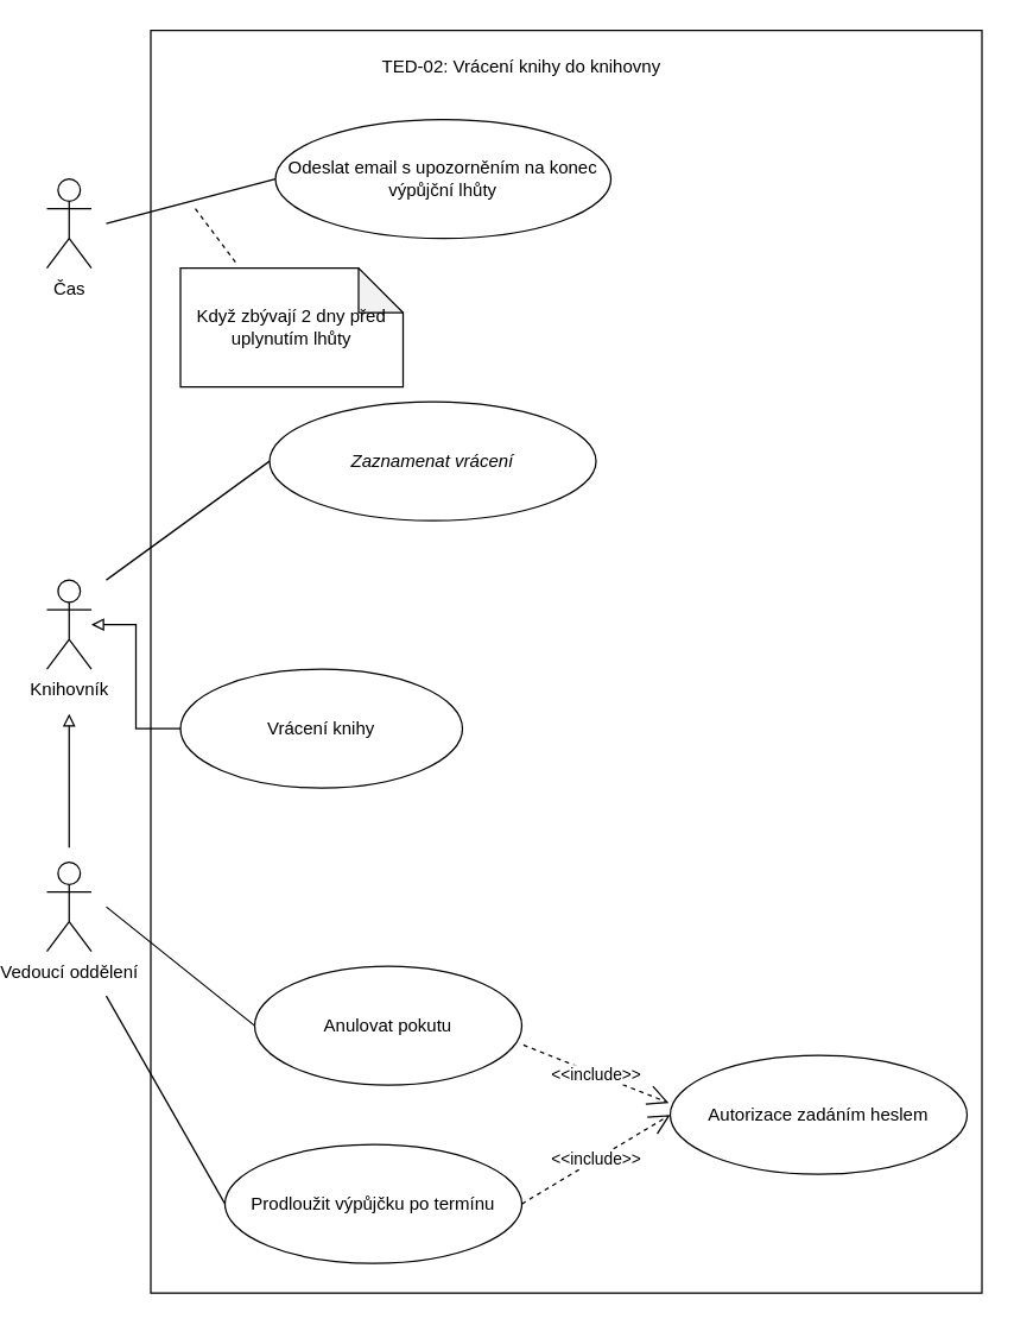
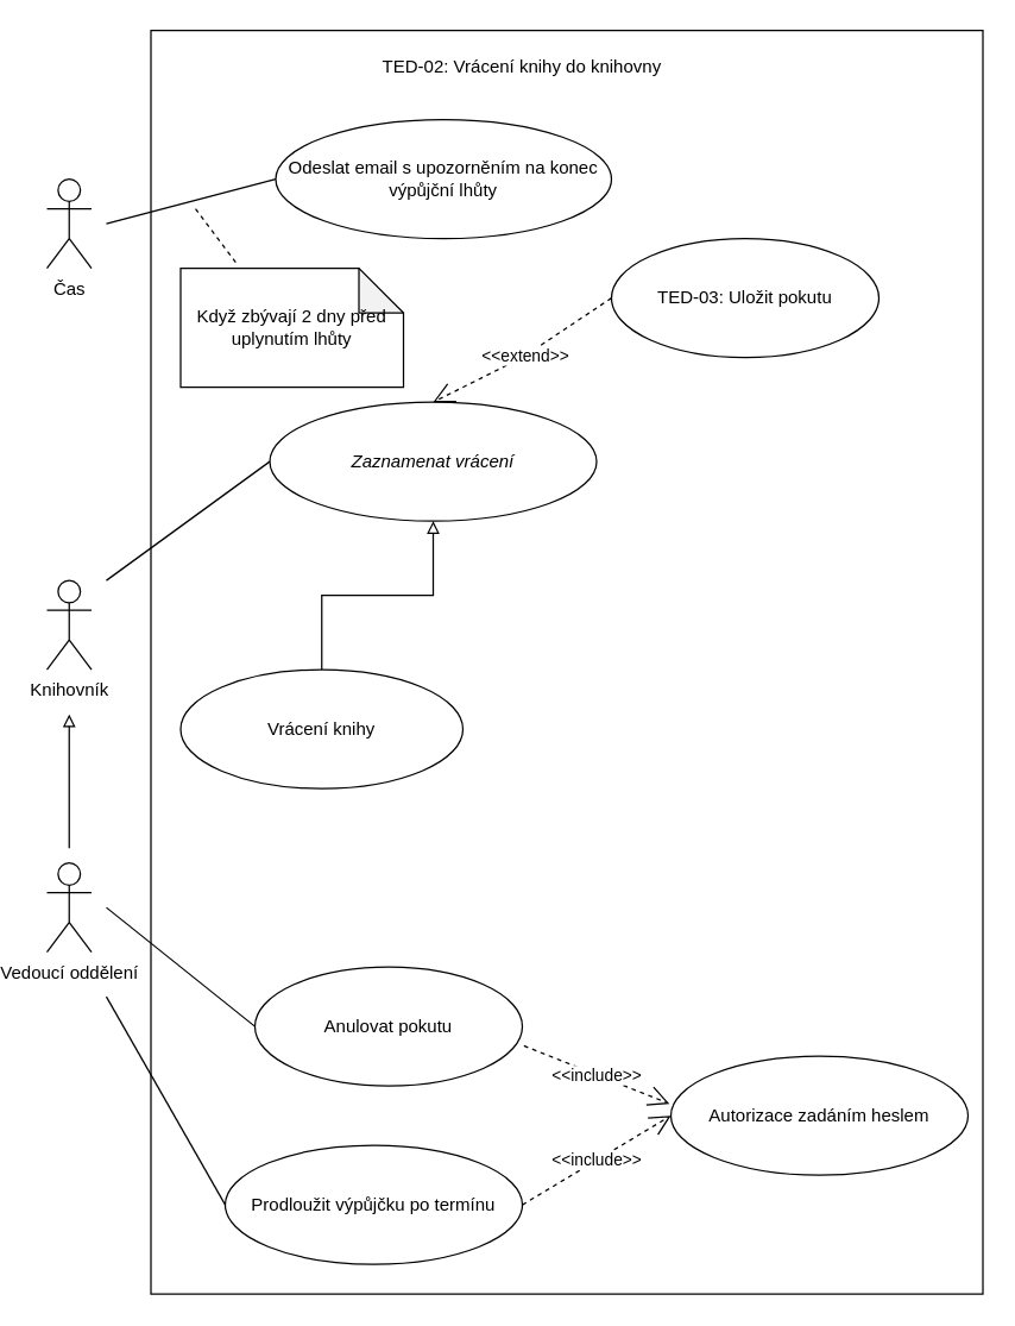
  <mxCell id="0" />
  <mxCell id="1" parent="0" />
  <mxCell id="2" value="Knihovník" style="shape=umlActor;verticalLabelPosition=bottom;verticalAlign=top;html=1;outlineConnect=0;" parent="1" vertex="1"><mxGeometry x="20" y="390" width="30" height="60" as="geometry" /></mxCell>
  <mxCell id="3" value="Zaznamenat vrácení" style="ellipse;whiteSpace=wrap;html=1;fontStyle=2" parent="1" vertex="1"><mxGeometry x="170" y="270" width="220" height="80" as="geometry" /></mxCell>
- <mxCell id="4" value="" style="edgeStyle=orthogonalEdgeStyle;rounded=0;orthogonalLoop=1;jettySize=auto;html=1;endArrow=block;endFill=0;" parent="1" source="5" target="2" edge="1"><mxGeometry relative="1" as="geometry" /></mxCell>
+ <mxCell id="4" value="" style="edgeStyle=orthogonalEdgeStyle;rounded=0;orthogonalLoop=1;jettySize=auto;html=1;endArrow=block;endFill=0;" parent="1" source="5" target="3" edge="1"><mxGeometry relative="1" as="geometry" /></mxCell>
  <mxCell id="5" value="Vrácení knihy" style="ellipse;whiteSpace=wrap;html=1;" parent="1" vertex="1"><mxGeometry x="110" y="450" width="190" height="80" as="geometry" /></mxCell>
  <mxCell id="6" value="" style="endArrow=none;html=1;rounded=0;entryX=0;entryY=0.5;entryDx=0;entryDy=0;" parent="1" target="3" edge="1"><mxGeometry width="50" height="50" relative="1" as="geometry"><mxPoint x="60" y="390" as="sourcePoint" /><mxPoint x="330" y="390" as="targetPoint" /></mxGeometry></mxCell>
+ <mxCell id="7" value="TED-03: Uložit pokutu" style="ellipse;whiteSpace=wrap;html=1;" parent="1" vertex="1"><mxGeometry x="400" y="160" width="180" height="80" as="geometry" /></mxCell>
+ <mxCell id="8" value="&amp;lt;&amp;lt;extend&amp;gt;&amp;gt;" style="endArrow=open;endSize=12;dashed=1;html=1;rounded=0;entryX=0.5;entryY=0;entryDx=0;entryDy=0;exitX=0;exitY=0.5;exitDx=0;exitDy=0;" parent="1" source="7" target="3" edge="1"><mxGeometry width="160" relative="1" as="geometry"><mxPoint x="220" y="420" as="sourcePoint" /><mxPoint x="380" y="420" as="targetPoint" /><Array as="points"><mxPoint x="340" y="240" /></Array></mxGeometry></mxCell>
  <mxCell id="9" style="edgeStyle=orthogonalEdgeStyle;rounded=0;orthogonalLoop=1;jettySize=auto;html=1;endArrow=block;endFill=0;" parent="1" edge="1"><mxGeometry relative="1" as="geometry"><mxPoint x="35" y="480" as="targetPoint" /><mxPoint x="35" y="570" as="sourcePoint" /><Array as="points"><mxPoint x="35" y="570" /></Array></mxGeometry></mxCell>
  <mxCell id="10" value="Vedoucí oddělení" style="shape=umlActor;verticalLabelPosition=bottom;verticalAlign=top;html=1;" parent="1" vertex="1"><mxGeometry x="20" y="580" width="30" height="60" as="geometry" /></mxCell>
  <mxCell id="11" value="Anulovat pokutu" style="ellipse;whiteSpace=wrap;html=1;" parent="1" vertex="1"><mxGeometry x="160" y="650" width="180" height="80" as="geometry" /></mxCell>
  <mxCell id="12" value="" style="endArrow=none;html=1;rounded=0;exitX=0;exitY=0.5;exitDx=0;exitDy=0;" parent="1" source="11" edge="1"><mxGeometry width="50" height="50" relative="1" as="geometry"><mxPoint x="280" y="450" as="sourcePoint" /><mxPoint x="60" y="610" as="targetPoint" /></mxGeometry></mxCell>
  <mxCell id="13" value="Prodloužit výpůjčku po termínu" style="ellipse;whiteSpace=wrap;html=1;" parent="1" vertex="1"><mxGeometry x="140" y="770" width="200" height="80" as="geometry" /></mxCell>
  <mxCell id="14" value="" style="endArrow=none;html=1;rounded=0;exitX=0;exitY=0.5;exitDx=0;exitDy=0;" parent="1" source="13" edge="1"><mxGeometry width="50" height="50" relative="1" as="geometry"><mxPoint x="280" y="740" as="sourcePoint" /><mxPoint x="60" y="670" as="targetPoint" /></mxGeometry></mxCell>
  <mxCell id="15" value="Autorizace zadáním heslem" style="ellipse;whiteSpace=wrap;html=1;" parent="1" vertex="1"><mxGeometry x="440" y="710" width="200" height="80" as="geometry" /></mxCell>
  <mxCell id="16" value="&amp;lt;&amp;lt;include&amp;gt;&amp;gt;" style="endArrow=open;endSize=12;dashed=1;html=1;rounded=0;exitX=1.006;exitY=0.663;exitDx=0;exitDy=0;exitPerimeter=0;entryX=-0.005;entryY=0.4;entryDx=0;entryDy=0;entryPerimeter=0;" parent="1" source="11" target="15" edge="1"><mxGeometry width="160" relative="1" as="geometry"><mxPoint x="424" y="730" as="sourcePoint" /><mxPoint x="410" y="660" as="targetPoint" /><Array as="points" /></mxGeometry></mxCell>
  <mxCell id="17" value="&amp;lt;&amp;lt;include&amp;gt;&amp;gt;" style="endArrow=open;endSize=12;dashed=1;html=1;rounded=0;exitX=1;exitY=0.5;exitDx=0;exitDy=0;entryX=0;entryY=0.5;entryDx=0;entryDy=0;" parent="1" source="13" target="15" edge="1"><mxGeometry width="160" relative="1" as="geometry"><mxPoint x="470" y="810" as="sourcePoint" /><mxPoint x="450" y="850" as="targetPoint" /><Array as="points" /></mxGeometry></mxCell>
  <mxCell id="18" value="Čas" style="shape=umlActor;verticalLabelPosition=bottom;verticalAlign=top;html=1;outlineConnect=0;" parent="1" vertex="1"><mxGeometry x="20" y="120" width="30" height="60" as="geometry" /></mxCell>
  <mxCell id="19" value="Odeslat email s upozorněním na konec výpůjční lhůty" style="ellipse;whiteSpace=wrap;html=1;" parent="1" vertex="1"><mxGeometry x="174" y="80" width="226" height="80" as="geometry" /></mxCell>
  <mxCell id="20" value="" style="endArrow=none;html=1;rounded=0;entryX=0;entryY=0.5;entryDx=0;entryDy=0;" parent="1" target="19" edge="1"><mxGeometry width="50" height="50" relative="1" as="geometry"><mxPoint x="60" y="150" as="sourcePoint" /><mxPoint x="140" y="130" as="targetPoint" /></mxGeometry></mxCell>
  <mxCell id="21" value="Když zbývají 2 dny před uplynutím lhůty" style="shape=note;whiteSpace=wrap;html=1;backgroundOutline=1;darkOpacity=0.05;" parent="1" vertex="1"><mxGeometry x="110" y="180" width="150" height="80" as="geometry" /></mxCell>
  <mxCell id="22" value="" style="endArrow=none;dashed=1;html=1;rounded=0;exitX=0.247;exitY=-0.05;exitDx=0;exitDy=0;exitPerimeter=0;" parent="1" source="21" edge="1"><mxGeometry width="50" height="50" relative="1" as="geometry"><mxPoint x="80" y="180" as="sourcePoint" /><mxPoint x="120" y="140" as="targetPoint" /></mxGeometry></mxCell>
  <mxCell id="23" value="" style="rounded=0;whiteSpace=wrap;html=1;fillColor=none;" parent="1" vertex="1"><mxGeometry x="90" y="20" width="560" height="850" as="geometry" /></mxCell>
  <mxCell id="24" value="TED-02: Vrácení knihy do knihovny" style="text;html=1;strokeColor=none;fillColor=none;align=center;verticalAlign=middle;whiteSpace=wrap;rounded=0;" parent="1" vertex="1"><mxGeometry x="240" y="30" width="200" height="30" as="geometry" /></mxCell>
